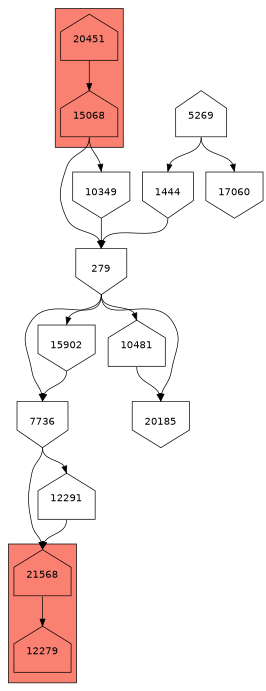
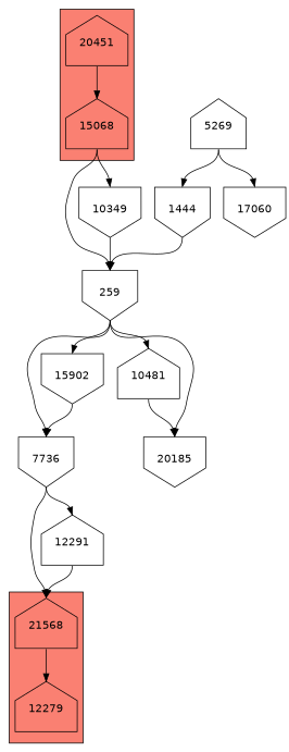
  digraph {
    fontname="DejaVu Sans"
    node [fontname="DejaVu Sans" shape=house]
    edge [fontname="DejaVu Sans" headport=n tailport=s]
    21568 [height=1 width=1]
    12279 [height=1 width=1]
    20451 [height=1 width=1]
    15068 [height=1 width=1]
-   259 [height=1 shape=invhouse width=1 label=279]
+   259 [height=1 shape=invhouse width=1]
    n6 [height=1 label=10349 shape=invhouse width=1]
    7736 [height=1 shape=invhouse width=1]
    10481 [height=1 width=1]
    20185 [height=1 shape=invhouse width=1]
    15902 [height=1 shape=invhouse width=1]
    12291 [height=1 width=1]
    1444 [height=1 shape=invhouse width=1]
    5269 [height=1 width=1]
    n14 [height=1 label=17060 shape=invhouse width=1]
    subgraph cluster_1 {
      fillcolor=salmon
      style=filled
      21568
      12279
    }
    subgraph cluster_2 {
      fillcolor=salmon
      style=filled
      20451
      15068
    }
    21568 -> 12279
    20451 -> 15068
    15068 -> 259
    15068 -> n6
    259 -> 7736
    259 -> 10481
    259 -> 20185
    259 -> 15902
    n6 -> 259
    7736 -> 21568
    7736 -> 12291
    10481 -> 20185
    15902 -> 7736
    12291 -> 21568
    1444 -> 259
    5269 -> 1444
    5269 -> n14
  }
